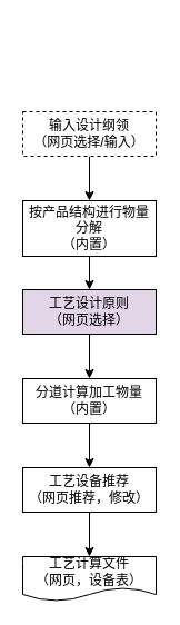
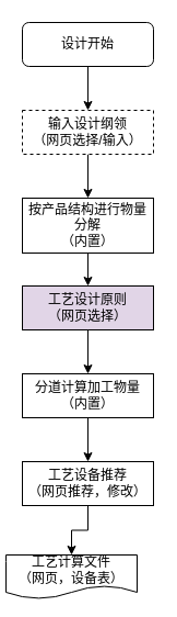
  <mxCell id="0" />
  <mxCell id="1" parent="0" />
+ <mxCell id="2" value="设计开始" style="rounded=1;whiteSpace=wrap;html=1;" vertex="1" parent="1"><mxGeometry x="20" y="20" width="120" height="40" as="geometry" /></mxCell>
  <mxCell id="3" style="edgeStyle=orthogonalEdgeStyle;rounded=0;orthogonalLoop=1;jettySize=auto;html=1;exitX=0.5;exitY=1;exitDx=0;exitDy=0;entryX=0.5;entryY=0;entryDx=0;entryDy=0;" edge="1" parent="1" source="4" target="6"><mxGeometry relative="1" as="geometry" /></mxCell>
  <mxCell id="4" value="输入设计纲领&lt;br&gt;（网页选择/输入）" style="rounded=0;whiteSpace=wrap;html=1;dashed=1;" vertex="1" parent="1"><mxGeometry x="20" y="100" width="120" height="40" as="geometry" /></mxCell>
  <mxCell id="5" style="edgeStyle=orthogonalEdgeStyle;rounded=0;orthogonalLoop=1;jettySize=auto;html=1;exitX=0.5;exitY=1;exitDx=0;exitDy=0;entryX=0.5;entryY=0;entryDx=0;entryDy=0;" edge="1" parent="1" source="6" target="8"><mxGeometry relative="1" as="geometry" /></mxCell>
  <mxCell id="6" value="按产品结构进行物量分解&lt;br&gt;（内置）" style="rounded=0;whiteSpace=wrap;html=1;" vertex="1" parent="1"><mxGeometry x="20" y="180" width="120" height="50" as="geometry" /></mxCell>
  <mxCell id="7" style="edgeStyle=orthogonalEdgeStyle;rounded=0;orthogonalLoop=1;jettySize=auto;html=1;exitX=0.5;exitY=1;exitDx=0;exitDy=0;" edge="1" parent="1" source="8" target="10"><mxGeometry relative="1" as="geometry" /></mxCell>
  <mxCell id="8" value="工艺设计原则&lt;br&gt;（网页选择）" style="rounded=0;whiteSpace=wrap;html=1;fillColor=#e1d5e7;" vertex="1" parent="1"><mxGeometry x="20" y="260" width="120" height="40" as="geometry" /></mxCell>
  <mxCell id="9" style="edgeStyle=orthogonalEdgeStyle;rounded=0;orthogonalLoop=1;jettySize=auto;html=1;exitX=0.5;exitY=1;exitDx=0;exitDy=0;entryX=0.5;entryY=0;entryDx=0;entryDy=0;" edge="1" parent="1" source="10" target="12"><mxGeometry relative="1" as="geometry" /></mxCell>
  <mxCell id="10" value="分道计算加工物量&lt;br&gt;（内置）" style="rounded=0;whiteSpace=wrap;html=1;" vertex="1" parent="1"><mxGeometry x="20" y="340" width="120" height="40" as="geometry" /></mxCell>
  <mxCell id="11" style="edgeStyle=orthogonalEdgeStyle;rounded=0;orthogonalLoop=1;jettySize=auto;html=1;exitX=0.5;exitY=1;exitDx=0;exitDy=0;entryX=0.5;entryY=0;entryDx=0;entryDy=0;" edge="1" parent="1" source="12" target="13"><mxGeometry relative="1" as="geometry" /></mxCell>
  <mxCell id="12" value="工艺设备推荐&lt;br&gt;（网页推荐，修改）" style="rounded=0;whiteSpace=wrap;html=1;" vertex="1" parent="1"><mxGeometry x="20" y="420" width="120" height="40" as="geometry" /></mxCell>
- <mxCell id="13" value="工艺计算文件&lt;br&gt;（网页，设备表）" style="shape=document;whiteSpace=wrap;html=1;boundedLbl=1;" vertex="1" parent="1"><mxGeometry x="20" y="500" width="120" height="40" as="geometry" /></mxCell>
+ <mxCell id="13" value="工艺计算文件&lt;br&gt;（网页，设备表）" style="shape=document;whiteSpace=wrap;html=1;boundedLbl=1;" vertex="1" parent="1"><mxGeometry x="5" y="505" width="120" height="40" as="geometry" /></mxCell>
+ <mxCell id="14" value="" style="endArrow=classic;html=1;exitX=0.5;exitY=1;exitDx=0;exitDy=0;entryX=0.5;entryY=0;entryDx=0;entryDy=0;" edge="1" parent="1" source="2" target="4"><mxGeometry width="50" height="50" relative="1" as="geometry"><mxPoint x="290" y="180" as="sourcePoint" /><mxPoint x="340" y="130" as="targetPoint" /></mxGeometry></mxCell>
